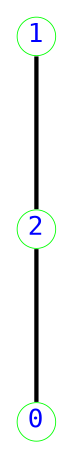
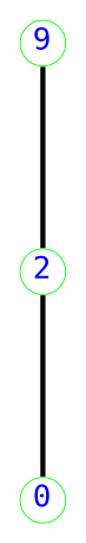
  graph {
    fontname="DejaVu Sans Mono"
    node [color=Green fixedsize=true font=Courier fontcolor=Blue fontname="DejaVu Sans Mono" fontsize=6 penwidth=0.2 shape=circle]
    edge [fontname="DejaVu Sans Mono"]
    0 [height=0.125 width=0.125]
-   1 [height=0.125 width=0.125]
+   1 [height=0.125 width=0.125 label=9]
    2 [height=0.125 width=0.125]
    1 -- 2
    2 -- 0
  }
